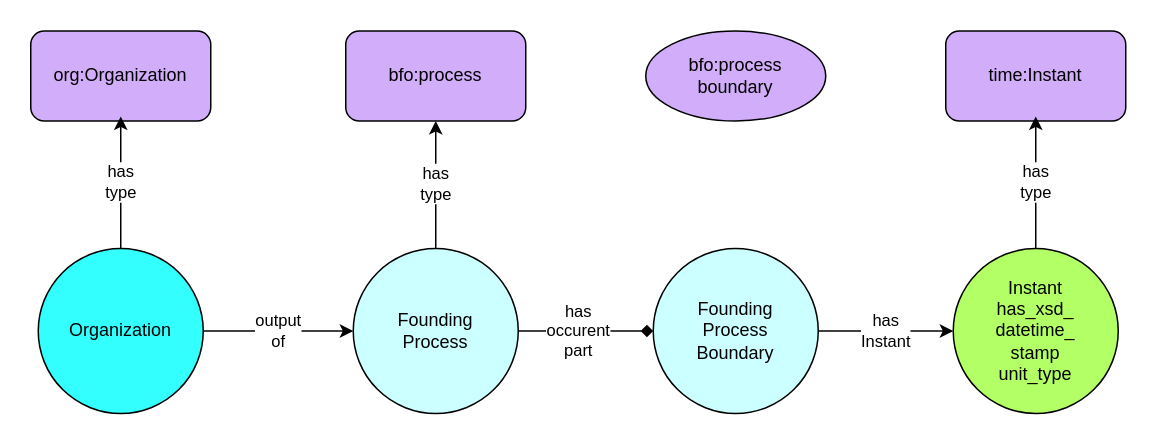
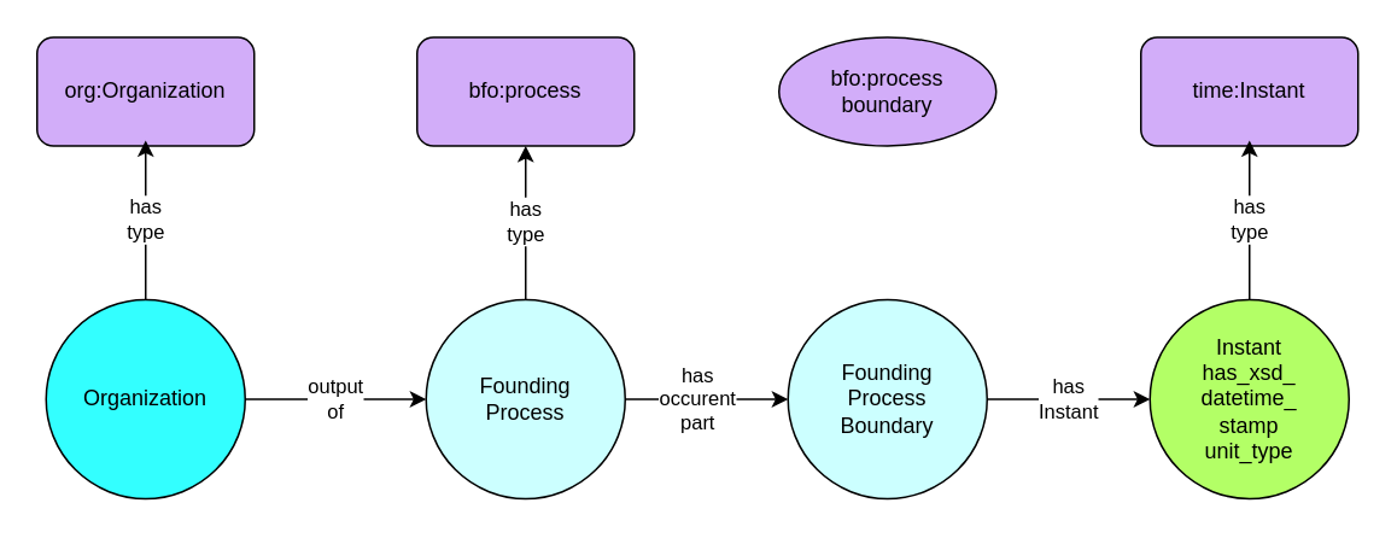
  <mxCell id="0" />
  <mxCell id="1" parent="0" />
  <mxCell id="2" value="bfo:process" style="rounded=1;whiteSpace=wrap;html=1;fillColor=#d2adf9;" parent="1" vertex="1"><mxGeometry x="230" y="20" width="120" height="60" as="geometry" /></mxCell>
  <mxCell id="3" value="&lt;div&gt;bfo:process&lt;/div&gt;&lt;div&gt; boundary&lt;/div&gt;" style="ellipse;whiteSpace=wrap;html=1;fillColor=#d2adf9;" parent="1" vertex="1"><mxGeometry x="430" y="20" width="120" height="60" as="geometry" /></mxCell>
  <mxCell id="4" value="&lt;div&gt;time:Instant&lt;br&gt;&lt;/div&gt;" style="rounded=1;whiteSpace=wrap;html=1;fillColor=#d2adf9;" parent="1" vertex="1"><mxGeometry x="630" y="20" width="120" height="60" as="geometry" /></mxCell>
  <mxCell id="5" value="Organization" style="ellipse;whiteSpace=wrap;html=1;aspect=fixed;fillColor=#33FFFF;" parent="1" vertex="1"><mxGeometry x="25" y="165" width="110" height="110" as="geometry" /></mxCell>
  <mxCell id="6" value="org:Organization" style="rounded=1;whiteSpace=wrap;html=1;fillColor=#d2adf9;" parent="1" vertex="1"><mxGeometry x="20" y="20" width="120" height="60" as="geometry" /></mxCell>
  <mxCell id="7" value="&lt;div&gt;Founding&lt;/div&gt;&lt;div&gt;Process&lt;br&gt;&lt;/div&gt;" style="ellipse;whiteSpace=wrap;html=1;aspect=fixed;fillColor=#CCFFFF;" parent="1" vertex="1"><mxGeometry x="235" y="165" width="110" height="110" as="geometry" /></mxCell>
  <mxCell id="8" value="&lt;div&gt;Founding&lt;/div&gt;&lt;div&gt;Process&lt;/div&gt;&lt;div&gt;Boundary&lt;br&gt;&lt;/div&gt;" style="ellipse;whiteSpace=wrap;html=1;aspect=fixed;fillColor=#CCFFFF;" parent="1" vertex="1"><mxGeometry x="435" y="165" width="110" height="110" as="geometry" /></mxCell>
  <mxCell id="9" value="&lt;div&gt;Instant&lt;/div&gt;&lt;div&gt;has_xsd_&lt;/div&gt;&lt;div&gt;datetime_&lt;/div&gt;&lt;div&gt;stamp&lt;br&gt;&lt;/div&gt;&lt;div&gt;unit_type&lt;br&gt;&lt;/div&gt;" style="ellipse;whiteSpace=wrap;html=1;aspect=fixed;fillColor=#B3FF66;" parent="1" vertex="1"><mxGeometry x="635" y="165" width="110" height="110" as="geometry" /></mxCell>
  <mxCell id="10" value="&lt;div&gt;output&lt;/div&gt;&lt;div&gt;of&lt;br&gt;&lt;/div&gt;" style="endArrow=classic;html=1;exitX=1;exitY=0.5;exitDx=0;exitDy=0;entryX=0;entryY=0.5;entryDx=0;entryDy=0;" parent="1" source="5" target="7" edge="1"><mxGeometry width="50" height="50" relative="1" as="geometry"><mxPoint x="290" y="280" as="sourcePoint" /><mxPoint x="340" y="230" as="targetPoint" /></mxGeometry></mxCell>
- <mxCell id="11" value="" style="endArrow=diamond;html=1;exitX=1;exitY=0.5;exitDx=0;exitDy=0;entryX=0;entryY=0.5;entryDx=0;entryDy=0;" parent="1" source="7" target="8" edge="1"><mxGeometry width="50" height="50" relative="1" as="geometry"><mxPoint x="310" y="250" as="sourcePoint" /><mxPoint x="360" y="200" as="targetPoint" /></mxGeometry></mxCell>
+ <mxCell id="11" value="" style="endArrow=classic;html=1;exitX=1;exitY=0.5;exitDx=0;exitDy=0;entryX=0;entryY=0.5;entryDx=0;entryDy=0;" parent="1" source="7" target="8" edge="1"><mxGeometry width="50" height="50" relative="1" as="geometry"><mxPoint x="310" y="250" as="sourcePoint" /><mxPoint x="360" y="200" as="targetPoint" /></mxGeometry></mxCell>
  <mxCell id="12" value="&lt;div&gt;has&lt;/div&gt;&lt;div&gt;occurent&lt;/div&gt;&lt;div&gt;part&lt;br&gt;&lt;/div&gt;" style="edgeLabel;html=1;align=center;verticalAlign=middle;resizable=0;points=[];" parent="11" vertex="1" connectable="0"><mxGeometry x="-0.133" y="1" relative="1" as="geometry"><mxPoint as="offset" /></mxGeometry></mxCell>
  <mxCell id="13" value="&lt;div&gt;has&lt;/div&gt;&lt;div&gt;Instant&lt;br&gt;&lt;/div&gt;" style="endArrow=classic;html=1;exitX=1;exitY=0.5;exitDx=0;exitDy=0;entryX=0;entryY=0.5;entryDx=0;entryDy=0;" parent="1" source="8" target="9" edge="1"><mxGeometry width="50" height="50" relative="1" as="geometry"><mxPoint x="410" y="350" as="sourcePoint" /><mxPoint x="460" y="300" as="targetPoint" /></mxGeometry></mxCell>
  <mxCell id="14" value="&lt;div&gt;has&lt;/div&gt;&lt;div&gt;type&lt;br&gt;&lt;/div&gt;" style="endArrow=classic;html=1;exitX=0.5;exitY=0;exitDx=0;exitDy=0;" parent="1" source="5" edge="1"><mxGeometry width="50" height="50" relative="1" as="geometry"><mxPoint x="290" y="267" as="sourcePoint" /><mxPoint x="80" y="77" as="targetPoint" /></mxGeometry></mxCell>
  <mxCell id="15" value="&lt;div&gt;has&lt;/div&gt;&lt;div&gt;type&lt;br&gt;&lt;/div&gt;" style="endArrow=classic;html=1;entryX=0.5;entryY=1;entryDx=0;entryDy=0;" parent="1" source="7" target="2" edge="1"><mxGeometry width="50" height="50" relative="1" as="geometry"><mxPoint x="90" y="162" as="sourcePoint" /><mxPoint x="90" y="87" as="targetPoint" /></mxGeometry></mxCell>
  <mxCell id="16" value="&lt;div&gt;has&lt;/div&gt;&lt;div&gt;type&lt;br&gt;&lt;/div&gt;" style="endArrow=classic;html=1;" parent="1" source="9" edge="1"><mxGeometry width="50" height="50" relative="1" as="geometry"><mxPoint x="110" y="182" as="sourcePoint" /><mxPoint x="690" y="77" as="targetPoint" /></mxGeometry></mxCell>
